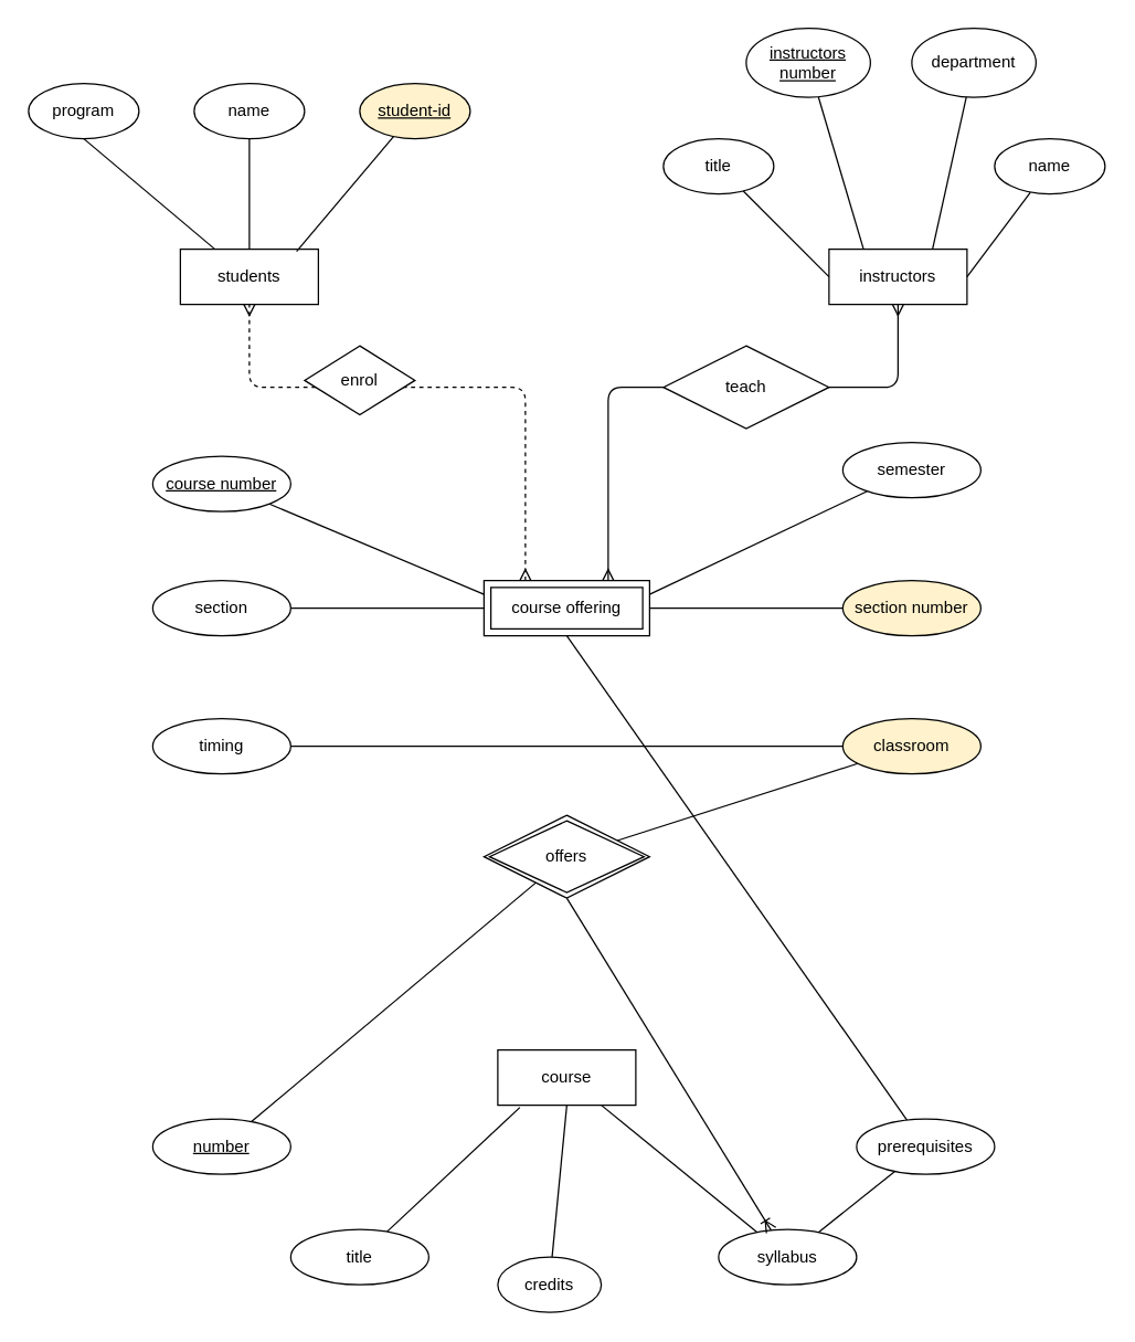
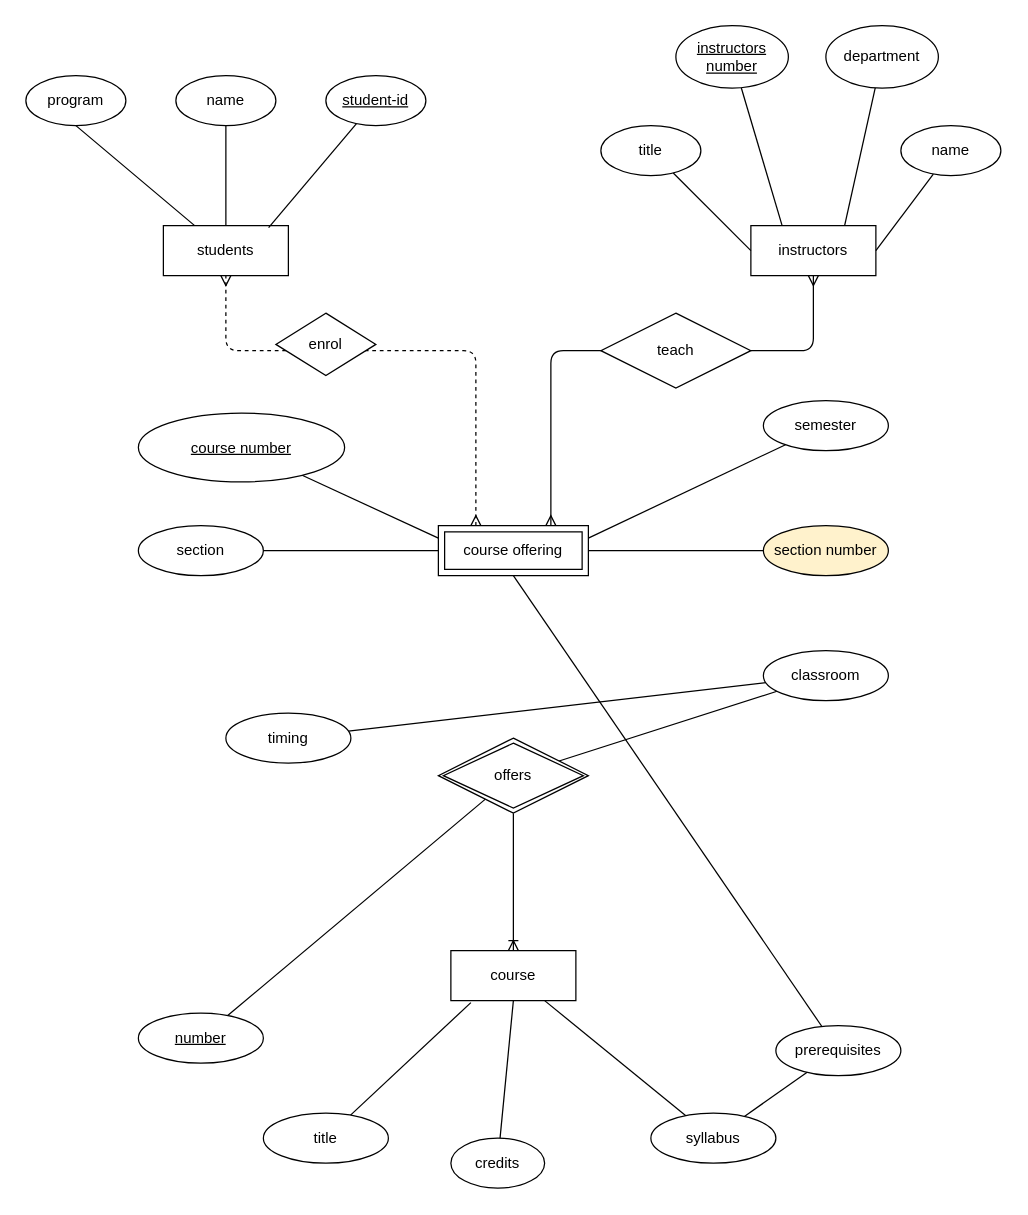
  <mxCell id="0" />
  <mxCell id="1" parent="0" />
  <mxCell id="2" value="students" style="whiteSpace=wrap;html=1;align=center;" vertex="1" parent="1"><mxGeometry x="130" y="180" width="100" height="40" as="geometry" /></mxCell>
  <mxCell id="3" value="instructors" style="whiteSpace=wrap;html=1;align=center;" vertex="1" parent="1"><mxGeometry x="600" y="180" width="100" height="40" as="geometry" /></mxCell>
  <mxCell id="4" value="course" style="whiteSpace=wrap;html=1;align=center;" vertex="1" parent="1"><mxGeometry x="360" y="760" width="100" height="40" as="geometry" /></mxCell>
  <mxCell id="5" value="course offering" style="shape=ext;margin=3;double=1;whiteSpace=wrap;html=1;align=center;" vertex="1" parent="1"><mxGeometry x="350" y="420" width="120" height="40" as="geometry" /></mxCell>
  <mxCell id="6" style="edgeStyle=none;rounded=0;orthogonalLoop=1;jettySize=auto;html=1;entryX=0.842;entryY=0.04;entryDx=0;entryDy=0;entryPerimeter=0;endArrow=none;endFill=0;" edge="1" parent="1" source="7" target="2"><mxGeometry relative="1" as="geometry" /></mxCell>
- <mxCell id="7" value="student-id" style="ellipse;whiteSpace=wrap;html=1;align=center;fontStyle=4;fillColor=#fff2cc;" vertex="1" parent="1"><mxGeometry x="260" y="60" width="80" height="40" as="geometry" /></mxCell>
+ <mxCell id="7" value="student-id" style="ellipse;whiteSpace=wrap;html=1;align=center;fontStyle=4;" vertex="1" parent="1"><mxGeometry x="260" y="60" width="80" height="40" as="geometry" /></mxCell>
  <mxCell id="8" style="edgeStyle=none;rounded=0;orthogonalLoop=1;jettySize=auto;html=1;entryX=0.5;entryY=0;entryDx=0;entryDy=0;strokeColor=none;" edge="1" parent="1" source="10" target="2"><mxGeometry relative="1" as="geometry" /></mxCell>
  <mxCell id="9" style="edgeStyle=none;rounded=0;orthogonalLoop=1;jettySize=auto;html=1;strokeColor=default;endArrow=none;endFill=0;" edge="1" parent="1" source="10"><mxGeometry relative="1" as="geometry"><mxPoint x="180" y="180" as="targetPoint" /></mxGeometry></mxCell>
  <mxCell id="10" value="name" style="ellipse;whiteSpace=wrap;html=1;align=center;" vertex="1" parent="1"><mxGeometry x="140" y="60" width="80" height="40" as="geometry" /></mxCell>
  <mxCell id="11" value="program" style="ellipse;whiteSpace=wrap;html=1;align=center;" vertex="1" parent="1"><mxGeometry x="20" y="60" width="80" height="40" as="geometry" /></mxCell>
  <mxCell id="12" style="edgeStyle=none;rounded=0;orthogonalLoop=1;jettySize=auto;html=1;entryX=0.25;entryY=0;entryDx=0;entryDy=0;endArrow=none;endFill=0;" edge="1" parent="1" source="13" target="3"><mxGeometry relative="1" as="geometry" /></mxCell>
  <mxCell id="13" value="instructors number" style="ellipse;whiteSpace=wrap;html=1;align=center;fontStyle=4;" vertex="1" parent="1"><mxGeometry x="540" y="20" width="90" height="50" as="geometry" /></mxCell>
  <mxCell id="14" style="edgeStyle=none;rounded=0;orthogonalLoop=1;jettySize=auto;html=1;entryX=1;entryY=0.5;entryDx=0;entryDy=0;endArrow=none;endFill=0;" edge="1" parent="1" source="15" target="3"><mxGeometry relative="1" as="geometry" /></mxCell>
  <mxCell id="15" value="name" style="ellipse;whiteSpace=wrap;html=1;align=center;" vertex="1" parent="1"><mxGeometry x="720" y="100" width="80" height="40" as="geometry" /></mxCell>
  <mxCell id="16" style="edgeStyle=none;rounded=0;orthogonalLoop=1;jettySize=auto;html=1;entryX=0;entryY=0.5;entryDx=0;entryDy=0;endArrow=none;endFill=0;" edge="1" parent="1" source="17" target="3"><mxGeometry relative="1" as="geometry" /></mxCell>
  <mxCell id="17" value="title" style="ellipse;whiteSpace=wrap;html=1;align=center;" vertex="1" parent="1"><mxGeometry x="480" y="100" width="80" height="40" as="geometry" /></mxCell>
  <mxCell id="18" style="edgeStyle=none;rounded=0;orthogonalLoop=1;jettySize=auto;html=1;endArrow=none;endFill=0;strokeColor=default;" edge="1" parent="1" source="19" target="49"><mxGeometry relative="1" as="geometry"><mxPoint x="350" y="770" as="targetPoint" /></mxGeometry></mxCell>
  <mxCell id="19" value="number" style="ellipse;whiteSpace=wrap;html=1;align=center;fontStyle=4;" vertex="1" parent="1"><mxGeometry x="110" y="810" width="100" height="40" as="geometry" /></mxCell>
  <mxCell id="20" style="edgeStyle=none;rounded=0;orthogonalLoop=1;jettySize=auto;html=1;entryX=0.16;entryY=1.04;entryDx=0;entryDy=0;entryPerimeter=0;endArrow=none;endFill=0;strokeColor=default;" edge="1" parent="1" source="21" target="4"><mxGeometry relative="1" as="geometry" /></mxCell>
  <mxCell id="21" value="title" style="ellipse;whiteSpace=wrap;html=1;align=center;" vertex="1" parent="1"><mxGeometry x="210" y="890" width="100" height="40" as="geometry" /></mxCell>
  <mxCell id="22" style="edgeStyle=none;rounded=0;orthogonalLoop=1;jettySize=auto;html=1;entryX=0.5;entryY=1;entryDx=0;entryDy=0;endArrow=none;endFill=0;strokeColor=default;" edge="1" parent="1" source="23" target="4"><mxGeometry relative="1" as="geometry" /></mxCell>
  <mxCell id="23" value="credits" style="ellipse;whiteSpace=wrap;html=1;align=center;" vertex="1" parent="1"><mxGeometry x="360" y="910" width="75" height="40" as="geometry" /></mxCell>
  <mxCell id="24" style="edgeStyle=none;rounded=0;orthogonalLoop=1;jettySize=auto;html=1;endArrow=none;endFill=0;strokeColor=default;" edge="1" parent="1" source="25" target="27"><mxGeometry relative="1" as="geometry" /></mxCell>
- <mxCell id="25" value="prerequisites" style="ellipse;whiteSpace=wrap;html=1;align=center;" vertex="1" parent="1"><mxGeometry x="620" y="810" width="100" height="40" as="geometry" /></mxCell>
+ <mxCell id="25" value="prerequisites" style="ellipse;whiteSpace=wrap;html=1;align=center;" vertex="1" parent="1"><mxGeometry x="620" y="820" width="100" height="40" as="geometry" /></mxCell>
  <mxCell id="26" style="edgeStyle=none;rounded=0;orthogonalLoop=1;jettySize=auto;html=1;entryX=0.75;entryY=1;entryDx=0;entryDy=0;endArrow=none;endFill=0;strokeColor=default;" edge="1" parent="1" source="27" target="4"><mxGeometry relative="1" as="geometry" /></mxCell>
  <mxCell id="27" value="syllabus" style="ellipse;whiteSpace=wrap;html=1;align=center;" vertex="1" parent="1"><mxGeometry x="520" y="890" width="100" height="40" as="geometry" /></mxCell>
  <mxCell id="28" style="rounded=0;orthogonalLoop=1;jettySize=auto;html=1;entryX=0;entryY=0.25;entryDx=0;entryDy=0;endArrow=none;endFill=0;" edge="1" parent="1" source="29" target="5"><mxGeometry relative="1" as="geometry" /></mxCell>
- <mxCell id="29" value="course number" style="ellipse;whiteSpace=wrap;html=1;align=center;fontStyle=4;" vertex="1" parent="1"><mxGeometry x="110" y="330" width="100" height="40" as="geometry" /></mxCell>
+ <mxCell id="29" value="course number" style="ellipse;whiteSpace=wrap;html=1;align=center;fontStyle=4;" vertex="1" parent="1"><mxGeometry x="110" y="330" width="165" height="55" as="geometry" /></mxCell>
  <mxCell id="30" style="edgeStyle=orthogonalEdgeStyle;rounded=0;orthogonalLoop=1;jettySize=auto;html=1;entryX=0;entryY=0.5;entryDx=0;entryDy=0;endArrow=none;endFill=0;" edge="1" parent="1" source="31" target="5"><mxGeometry relative="1" as="geometry" /></mxCell>
  <mxCell id="31" value="section" style="ellipse;whiteSpace=wrap;html=1;align=center;" vertex="1" parent="1"><mxGeometry x="110" y="420" width="100" height="40" as="geometry" /></mxCell>
  <mxCell id="32" style="edgeStyle=none;rounded=0;orthogonalLoop=1;jettySize=auto;html=1;entryX=1;entryY=0.25;entryDx=0;entryDy=0;endArrow=none;endFill=0;" edge="1" parent="1" source="33" target="5"><mxGeometry relative="1" as="geometry" /></mxCell>
  <mxCell id="33" value="semester" style="ellipse;whiteSpace=wrap;html=1;align=center;" vertex="1" parent="1"><mxGeometry x="610" y="320" width="100" height="40" as="geometry" /></mxCell>
  <mxCell id="34" style="edgeStyle=none;rounded=0;orthogonalLoop=1;jettySize=auto;html=1;entryX=1;entryY=0.5;entryDx=0;entryDy=0;endArrow=none;endFill=0;" edge="1" parent="1" source="35" target="5"><mxGeometry relative="1" as="geometry" /></mxCell>
  <mxCell id="35" value="section number" style="ellipse;whiteSpace=wrap;html=1;align=center;fillColor=#fff2cc;" vertex="1" parent="1"><mxGeometry x="610" y="420" width="100" height="40" as="geometry" /></mxCell>
  <mxCell id="36" style="rounded=0;orthogonalLoop=1;jettySize=auto;html=1;endArrow=none;endFill=0;" edge="1" parent="1" source="37" target="39"><mxGeometry relative="1" as="geometry" /></mxCell>
- <mxCell id="37" value="timing" style="ellipse;whiteSpace=wrap;html=1;align=center;" vertex="1" parent="1"><mxGeometry x="110" y="520" width="100" height="40" as="geometry" /></mxCell>
+ <mxCell id="37" value="timing" style="ellipse;whiteSpace=wrap;html=1;align=center;" vertex="1" parent="1"><mxGeometry x="180" y="570" width="100" height="40" as="geometry" /></mxCell>
  <mxCell id="38" style="edgeStyle=none;rounded=0;orthogonalLoop=1;jettySize=auto;html=1;endArrow=none;endFill=0;" edge="1" parent="1" source="39" target="49"><mxGeometry relative="1" as="geometry" /></mxCell>
- <mxCell id="39" value="classroom" style="ellipse;whiteSpace=wrap;html=1;align=center;fillColor=#fff2cc;" vertex="1" parent="1"><mxGeometry x="610" y="520" width="100" height="40" as="geometry" /></mxCell>
+ <mxCell id="39" value="classroom" style="ellipse;whiteSpace=wrap;html=1;align=center;" vertex="1" parent="1"><mxGeometry x="610" y="520" width="100" height="40" as="geometry" /></mxCell>
  <mxCell id="40" style="edgeStyle=none;rounded=0;orthogonalLoop=1;jettySize=auto;html=1;entryX=0.75;entryY=0;entryDx=0;entryDy=0;endArrow=none;endFill=0;" edge="1" parent="1" source="41" target="3"><mxGeometry relative="1" as="geometry" /></mxCell>
  <mxCell id="41" value="department" style="ellipse;whiteSpace=wrap;html=1;align=center;" vertex="1" parent="1"><mxGeometry x="660" y="20" width="90" height="50" as="geometry" /></mxCell>
  <mxCell id="42" value="" style="endArrow=none;html=1;rounded=0;exitX=0.5;exitY=1;exitDx=0;exitDy=0;entryX=0.25;entryY=0;entryDx=0;entryDy=0;" edge="1" parent="1" source="11" target="2"><mxGeometry relative="1" as="geometry"><mxPoint x="350" y="260" as="sourcePoint" /><mxPoint x="510" y="260" as="targetPoint" /></mxGeometry></mxCell>
  <mxCell id="43" value="" style="fontSize=12;html=1;endArrow=ERmany;startArrow=ERmany;strokeColor=default;entryX=0.5;entryY=1;entryDx=0;entryDy=0;exitX=0.25;exitY=0;exitDx=0;exitDy=0;edgeStyle=orthogonalEdgeStyle;dashed=1;" edge="1" parent="1" source="5" target="2"><mxGeometry width="100" height="100" relative="1" as="geometry"><mxPoint x="380" y="310" as="sourcePoint" /><mxPoint x="480" y="210" as="targetPoint" /><Array as="points"><mxPoint x="380" y="280" /><mxPoint x="180" y="280" /></Array></mxGeometry></mxCell>
  <mxCell id="44" value="" style="fontSize=12;html=1;endArrow=ERmany;startArrow=none;strokeColor=default;entryX=0.5;entryY=1;entryDx=0;entryDy=0;exitX=1;exitY=0.5;exitDx=0;exitDy=0;edgeStyle=orthogonalEdgeStyle;" edge="1" parent="1" source="46" target="3"><mxGeometry width="100" height="100" relative="1" as="geometry"><mxPoint x="440" y="340" as="sourcePoint" /><mxPoint x="540" y="240" as="targetPoint" /><Array as="points"><mxPoint x="650" y="280" /></Array></mxGeometry></mxCell>
  <mxCell id="45" value="enrol" style="shape=rhombus;perimeter=rhombusPerimeter;whiteSpace=wrap;html=1;align=center;" vertex="1" parent="1"><mxGeometry x="220" y="250" width="80" height="50" as="geometry" /></mxCell>
  <mxCell id="46" value="teach" style="shape=rhombus;perimeter=rhombusPerimeter;whiteSpace=wrap;html=1;align=center;" vertex="1" parent="1"><mxGeometry x="480" y="250" width="120" height="60" as="geometry" /></mxCell>
  <mxCell id="47" value="" style="fontSize=12;html=1;endArrow=none;startArrow=ERmany;strokeColor=default;entryX=0;entryY=0.5;entryDx=0;entryDy=0;edgeStyle=orthogonalEdgeStyle;exitX=0.75;exitY=0;exitDx=0;exitDy=0;" edge="1" parent="1" source="5" target="46"><mxGeometry width="100" height="100" relative="1" as="geometry"><mxPoint x="430" y="380" as="sourcePoint" /><mxPoint x="650" y="220" as="targetPoint" /><Array as="points"><mxPoint x="440" y="280" /></Array></mxGeometry></mxCell>
- <mxCell id="48" value="" style="fontSize=12;html=1;endArrow=ERoneToMany;strokeColor=default;exitX=0.5;exitY=1;exitDx=0;exitDy=0;startArrow=none;" edge="1" parent="1" source="49" target="27"><mxGeometry width="100" height="100" relative="1" as="geometry"><mxPoint x="380" y="690" as="sourcePoint" /><mxPoint x="480" y="590" as="targetPoint" /></mxGeometry></mxCell>
+ <mxCell id="48" value="" style="fontSize=12;html=1;endArrow=ERoneToMany;strokeColor=default;exitX=0.5;exitY=1;exitDx=0;exitDy=0;entryX=0.5;entryY=0;entryDx=0;entryDy=0;startArrow=none;" edge="1" parent="1" source="49" target="4"><mxGeometry width="100" height="100" relative="1" as="geometry"><mxPoint x="380" y="690" as="sourcePoint" /><mxPoint x="480" y="590" as="targetPoint" /></mxGeometry></mxCell>
  <mxCell id="49" value="offers" style="shape=rhombus;double=1;perimeter=rhombusPerimeter;whiteSpace=wrap;html=1;align=center;" vertex="1" parent="1"><mxGeometry x="350" y="590" width="120" height="60" as="geometry" /></mxCell>
  <mxCell id="50" value="" style="fontSize=12;html=1;endArrow=none;strokeColor=default;exitX=0.5;exitY=1;exitDx=0;exitDy=0;" edge="1" parent="1" source="5" target="25"><mxGeometry width="100" height="100" relative="1" as="geometry"><mxPoint x="410" y="460" as="sourcePoint" /><mxPoint x="410" y="760" as="targetPoint" /></mxGeometry></mxCell>
